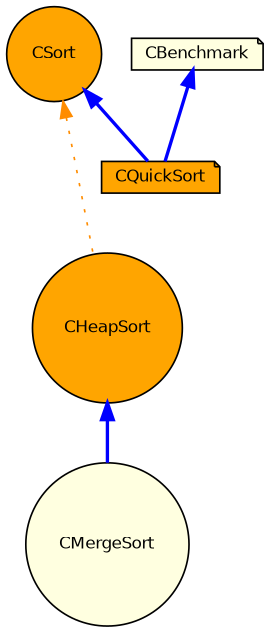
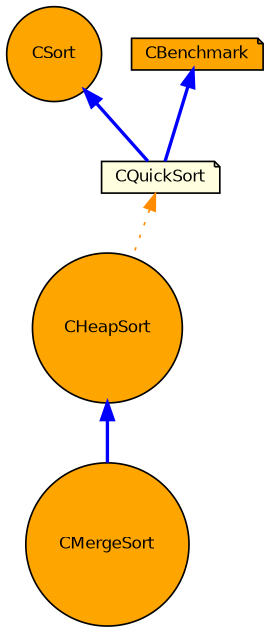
  digraph {
    node [color=black fillcolor=orange fontname=Helvetica fontsize=10 shape=circle style=filled]
    edge [color=blue dir=back fontname=Helvetica fontsize=10 labelfontname=Helvetica labelfontsize=10 style=bold]
    n1 [fontcolor=black height=0.2 label=CSort width=0.4]
    n2 [height=0.2 label=CHeapSort width=0.4]
-   n3 [height=0.2 label=CQuickSort shape=note width=0.4]
-   n4 [fillcolor=lightyellow height=0.2 label=CMergeSort width=0.4]
-   n5 [fillcolor=lightyellow height=0.2 label=CBenchmark shape=note width=0.4]
-   n1 -> n2 [color=darkorange style=dotted]
+   n3 [fillcolor=lightyellow height=0.2 label=CQuickSort shape=note width=0.4]
+   n4 [height=0.2 label=CMergeSort width=0.4]
+   n5 [height=0.2 label=CBenchmark shape=note width=0.4]
+   n3 -> n2 [color=darkorange style=dotted]
    n1 -> n3
    n2 -> n4
    n5 -> n3
  }
